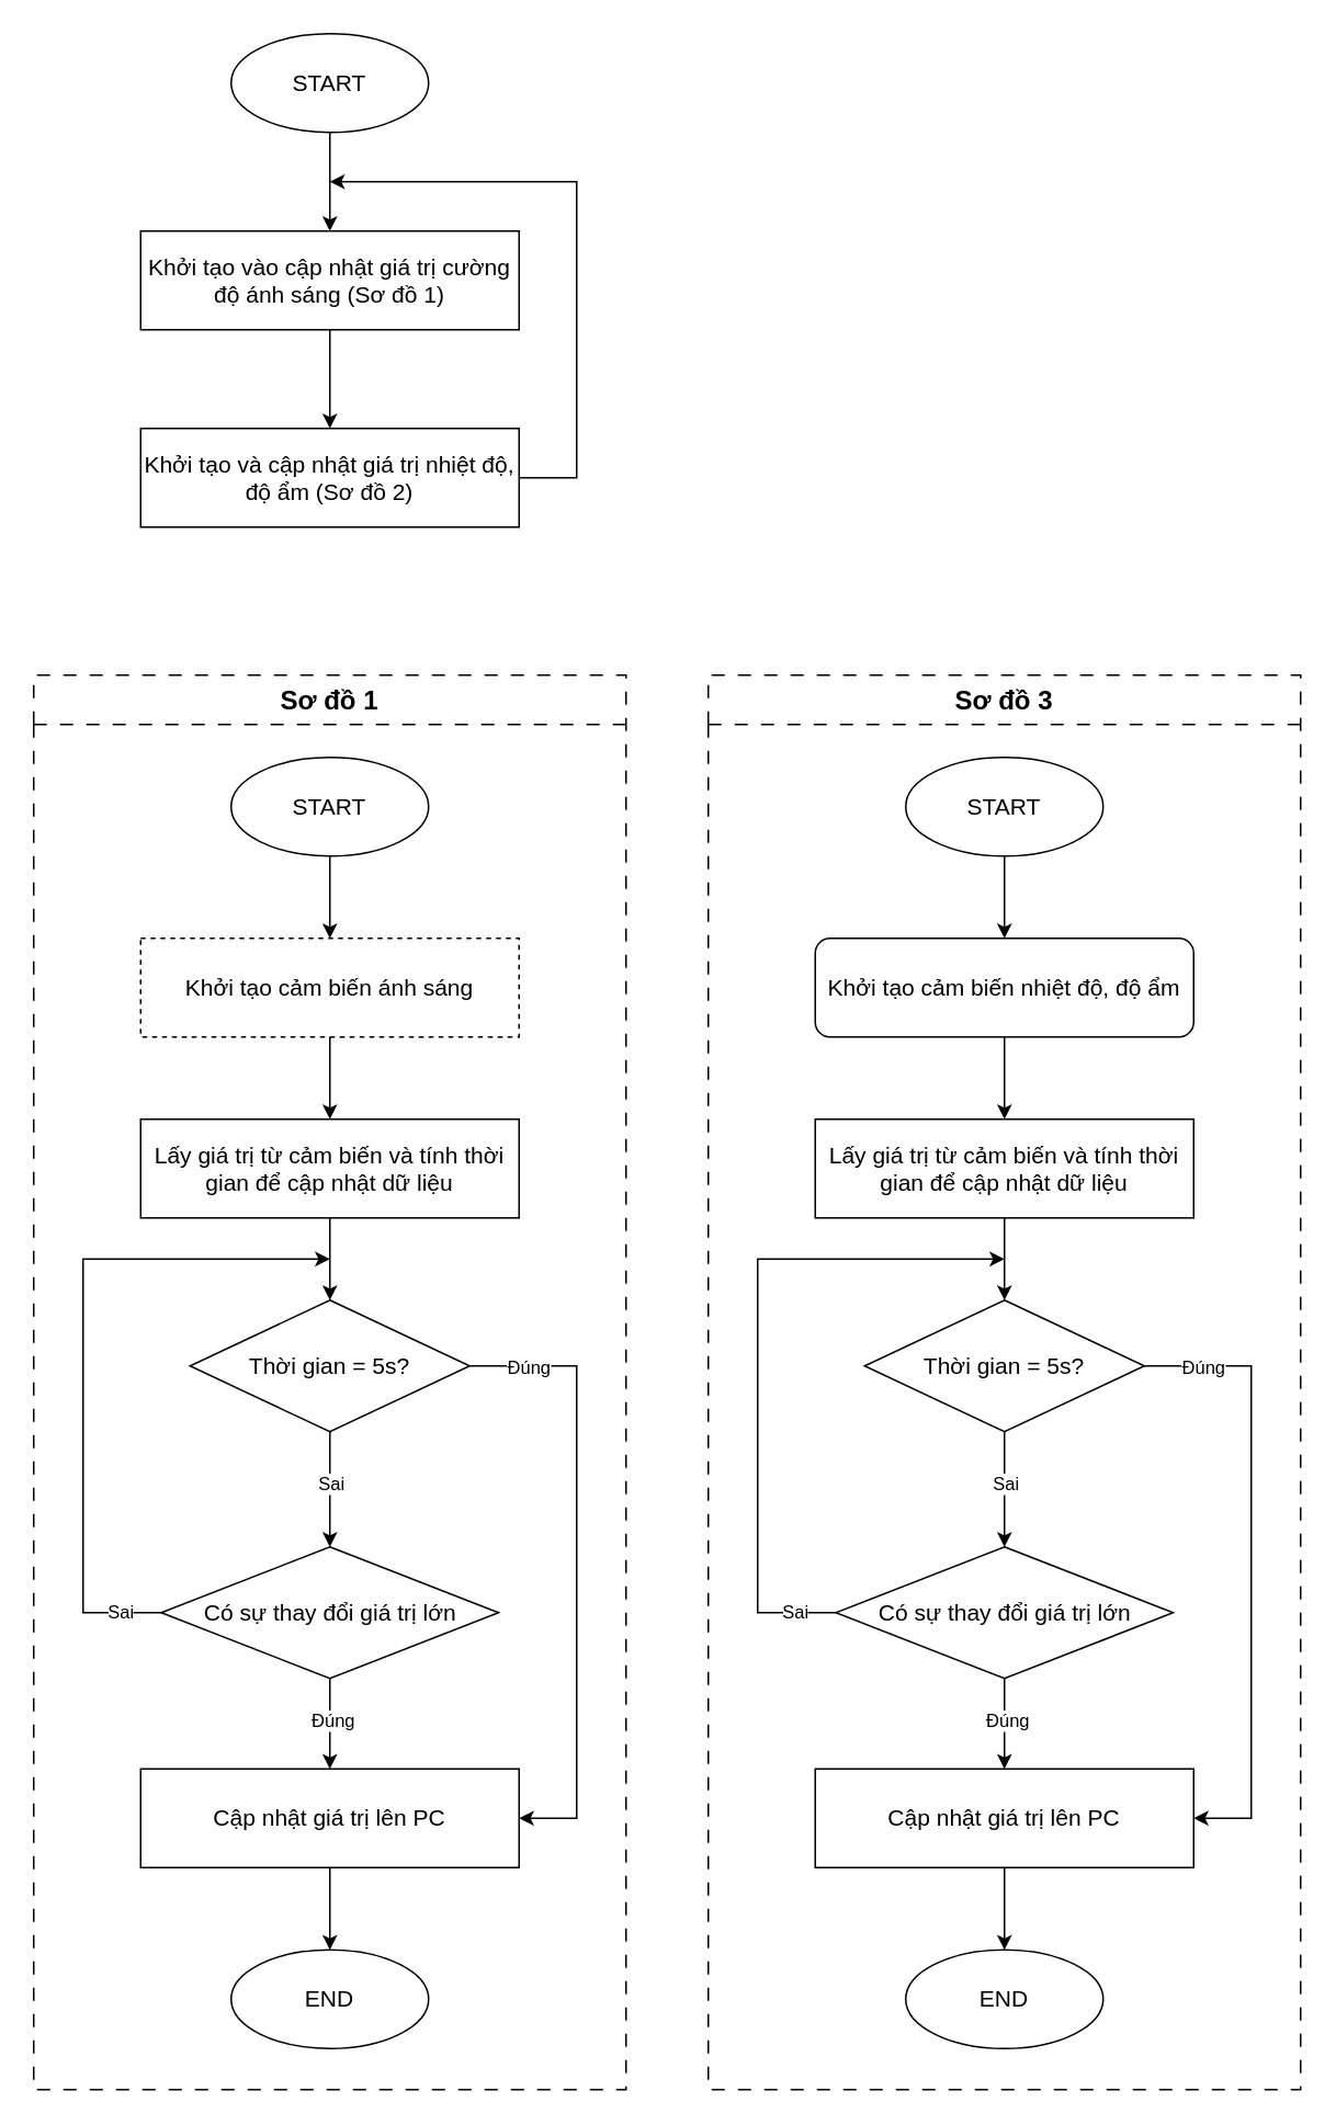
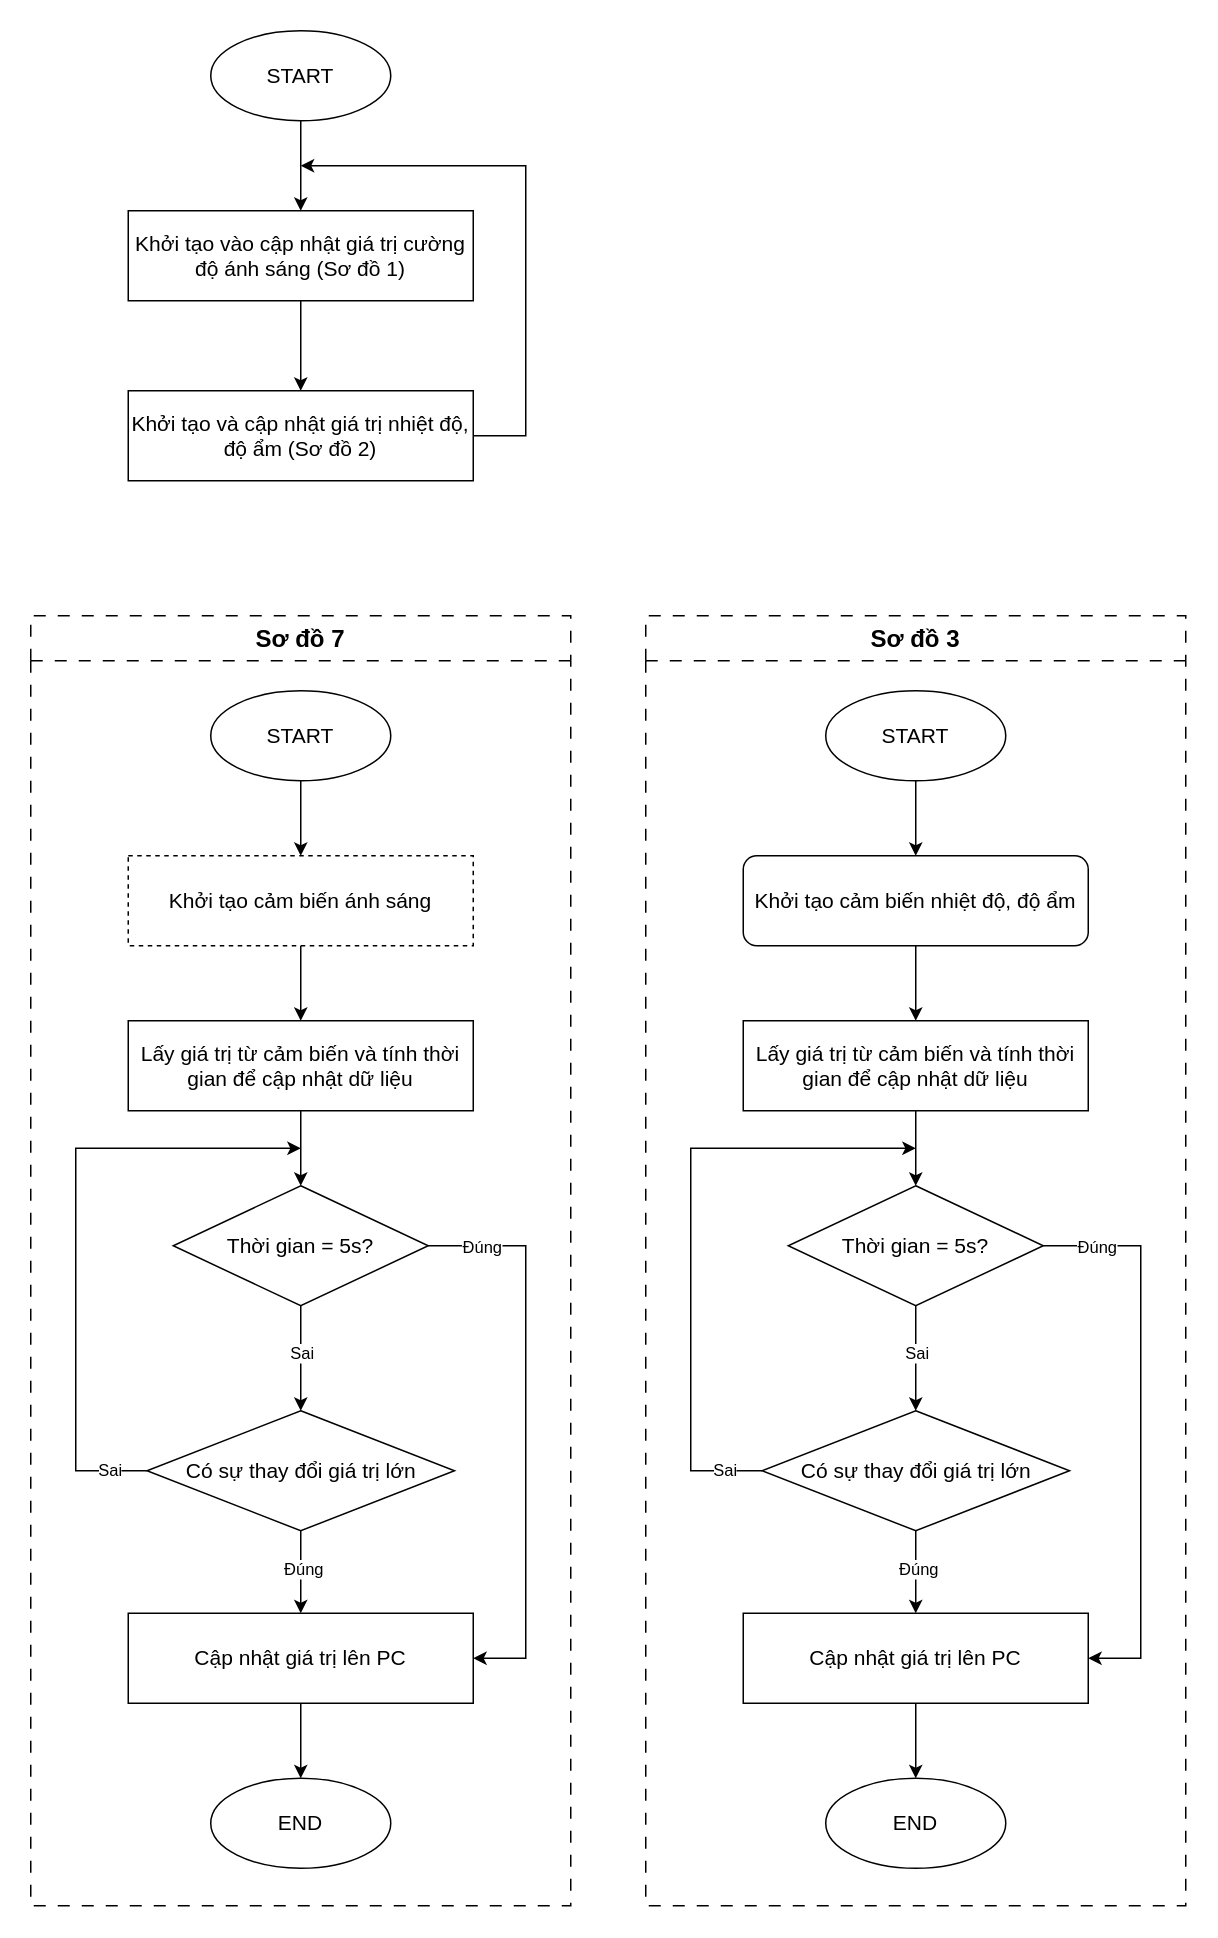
  <mxCell id="0" />
  <mxCell id="1" parent="0" />
- <mxCell id="2" value="&lt;font style=&quot;font-size: 16px;&quot;&gt;Sơ đồ 1&lt;/font&gt;" style="swimlane;whiteSpace=wrap;html=1;dashed=1;dashPattern=8 8;container=0;startSize=30;" vertex="1" parent="1"><mxGeometry x="20" y="410" width="360" height="860" as="geometry" /></mxCell>
+ <mxCell id="2" value="&lt;font style=&quot;font-size: 16px;&quot;&gt;Sơ đồ 7&lt;/font&gt;" style="swimlane;whiteSpace=wrap;html=1;dashed=1;dashPattern=8 8;container=0;startSize=30;" vertex="1" parent="1"><mxGeometry x="20" y="410" width="360" height="860" as="geometry" /></mxCell>
  <mxCell id="3" value="" style="group" vertex="1" connectable="0" parent="1"><mxGeometry x="50" y="460" width="300" height="785" as="geometry" /></mxCell>
  <mxCell id="4" value="&lt;font style=&quot;font-size: 14px;&quot;&gt;START&lt;/font&gt;" style="ellipse;whiteSpace=wrap;html=1;container=0;" vertex="1" parent="3"><mxGeometry x="90" width="120" height="60" as="geometry" /></mxCell>
  <mxCell id="5" value="&lt;font style=&quot;font-size: 14px;&quot;&gt;Khởi tạo cảm biến ánh sáng&lt;/font&gt;" style="rounded=0;whiteSpace=wrap;html=1;container=0;dashed=1;" vertex="1" parent="3"><mxGeometry x="35" y="110" width="230" height="60" as="geometry" /></mxCell>
  <mxCell id="6" value="" style="edgeStyle=orthogonalEdgeStyle;rounded=0;orthogonalLoop=1;jettySize=auto;html=1;" edge="1" parent="3" source="4" target="5"><mxGeometry relative="1" as="geometry" /></mxCell>
  <mxCell id="7" value="&lt;font style=&quot;font-size: 14px;&quot;&gt;Lấy giá trị từ cảm biến và tính thời gian để cập nhật dữ liệu&lt;/font&gt;" style="rounded=0;whiteSpace=wrap;html=1;container=0;" vertex="1" parent="3"><mxGeometry x="35" y="220" width="230" height="60" as="geometry" /></mxCell>
  <mxCell id="8" value="" style="edgeStyle=orthogonalEdgeStyle;rounded=0;orthogonalLoop=1;jettySize=auto;html=1;" edge="1" parent="3" source="5" target="7"><mxGeometry relative="1" as="geometry" /></mxCell>
  <mxCell id="9" value="&lt;font style=&quot;font-size: 14px;&quot;&gt;Thời gian = 5s?&lt;/font&gt;" style="rhombus;whiteSpace=wrap;html=1;container=0;" vertex="1" parent="3"><mxGeometry x="65" y="330" width="170" height="80" as="geometry" /></mxCell>
  <mxCell id="10" value="" style="edgeStyle=orthogonalEdgeStyle;rounded=0;orthogonalLoop=1;jettySize=auto;html=1;" edge="1" parent="3" source="7" target="9"><mxGeometry relative="1" as="geometry" /></mxCell>
  <mxCell id="11" style="edgeStyle=orthogonalEdgeStyle;rounded=0;orthogonalLoop=1;jettySize=auto;html=1;exitX=0;exitY=0.5;exitDx=0;exitDy=0;" edge="1" parent="3" source="13"><mxGeometry relative="1" as="geometry"><mxPoint x="150" y="305" as="targetPoint" /><mxPoint x="65" y="520" as="sourcePoint" /><Array as="points"><mxPoint y="520" /><mxPoint y="305" /></Array></mxGeometry></mxCell>
  <mxCell id="12" value="Sai" style="edgeLabel;html=1;align=center;verticalAlign=middle;resizable=0;points=[];container=0;" vertex="1" connectable="0" parent="11"><mxGeometry x="-0.828" relative="1" as="geometry"><mxPoint x="10" y="-1" as="offset" /></mxGeometry></mxCell>
  <mxCell id="13" value="&lt;font style=&quot;font-size: 14px;&quot;&gt;Có sự thay đổi giá trị lớn&lt;/font&gt;" style="rhombus;whiteSpace=wrap;html=1;container=0;" vertex="1" parent="3"><mxGeometry x="47.5" y="480" width="205" height="80" as="geometry" /></mxCell>
  <mxCell id="14" value="" style="edgeStyle=orthogonalEdgeStyle;rounded=0;orthogonalLoop=1;jettySize=auto;html=1;" edge="1" parent="3" source="9" target="13"><mxGeometry relative="1" as="geometry" /></mxCell>
  <mxCell id="15" value="Sai" style="edgeLabel;html=1;align=center;verticalAlign=middle;resizable=0;points=[];container=0;" vertex="1" connectable="0" parent="14"><mxGeometry x="-0.108" relative="1" as="geometry"><mxPoint as="offset" /></mxGeometry></mxCell>
  <mxCell id="16" value="&lt;font style=&quot;font-size: 14px;&quot;&gt;Cập nhật giá trị lên PC&lt;/font&gt;" style="rounded=0;whiteSpace=wrap;html=1;container=0;" vertex="1" parent="3"><mxGeometry x="35" y="615" width="230" height="60" as="geometry" /></mxCell>
  <mxCell id="17" style="edgeStyle=orthogonalEdgeStyle;rounded=0;orthogonalLoop=1;jettySize=auto;html=1;entryX=1;entryY=0.5;entryDx=0;entryDy=0;" edge="1" parent="3" source="9" target="16"><mxGeometry relative="1" as="geometry"><Array as="points"><mxPoint x="300" y="370" /><mxPoint x="300" y="645" /></Array></mxGeometry></mxCell>
  <mxCell id="18" value="Đúng" style="edgeLabel;html=1;align=center;verticalAlign=middle;resizable=0;points=[];container=0;" vertex="1" connectable="0" parent="17"><mxGeometry x="-0.811" relative="1" as="geometry"><mxPoint as="offset" /></mxGeometry></mxCell>
  <mxCell id="19" value="" style="edgeStyle=orthogonalEdgeStyle;rounded=0;orthogonalLoop=1;jettySize=auto;html=1;" edge="1" parent="3" source="13" target="16"><mxGeometry relative="1" as="geometry" /></mxCell>
  <mxCell id="20" value="Đúng" style="edgeLabel;html=1;align=center;verticalAlign=middle;resizable=0;points=[];container=0;" vertex="1" connectable="0" parent="19"><mxGeometry x="-0.156" y="1" relative="1" as="geometry"><mxPoint y="2" as="offset" /></mxGeometry></mxCell>
  <mxCell id="21" value="&lt;font style=&quot;font-size: 14px;&quot;&gt;END&lt;/font&gt;" style="ellipse;whiteSpace=wrap;html=1;container=0;" vertex="1" parent="3"><mxGeometry x="90" y="725" width="120" height="60" as="geometry" /></mxCell>
  <mxCell id="22" value="" style="edgeStyle=orthogonalEdgeStyle;rounded=0;orthogonalLoop=1;jettySize=auto;html=1;" edge="1" parent="3" source="16" target="21"><mxGeometry relative="1" as="geometry" /></mxCell>
  <mxCell id="23" value="&lt;font style=&quot;font-size: 16px;&quot;&gt;Sơ đồ 3&lt;/font&gt;" style="swimlane;whiteSpace=wrap;html=1;dashed=1;dashPattern=8 8;container=0;startSize=30;" vertex="1" parent="1"><mxGeometry x="430" y="410" width="360" height="860" as="geometry" /></mxCell>
  <mxCell id="24" value="" style="group" vertex="1" connectable="0" parent="1"><mxGeometry x="460" y="460" width="300" height="785" as="geometry" /></mxCell>
  <mxCell id="25" value="&lt;font style=&quot;font-size: 14px;&quot;&gt;START&lt;/font&gt;" style="ellipse;whiteSpace=wrap;html=1;container=0;" vertex="1" parent="24"><mxGeometry x="90" width="120" height="60" as="geometry" /></mxCell>
  <mxCell id="26" value="&lt;font style=&quot;font-size: 14px;&quot;&gt;Khởi tạo cảm biến nhiệt độ, độ ẩm&lt;/font&gt;" style="whiteSpace=wrap;html=1;container=0;rounded=1;" vertex="1" parent="24"><mxGeometry x="35" y="110" width="230" height="60" as="geometry" /></mxCell>
  <mxCell id="27" value="" style="edgeStyle=orthogonalEdgeStyle;rounded=0;orthogonalLoop=1;jettySize=auto;html=1;" edge="1" parent="24" source="25" target="26"><mxGeometry relative="1" as="geometry" /></mxCell>
  <mxCell id="28" value="&lt;font style=&quot;font-size: 14px;&quot;&gt;Lấy giá trị từ cảm biến và tính thời gian để cập nhật dữ liệu&lt;/font&gt;" style="rounded=0;whiteSpace=wrap;html=1;container=0;" vertex="1" parent="24"><mxGeometry x="35" y="220" width="230" height="60" as="geometry" /></mxCell>
  <mxCell id="29" value="" style="edgeStyle=orthogonalEdgeStyle;rounded=0;orthogonalLoop=1;jettySize=auto;html=1;" edge="1" parent="24" source="26" target="28"><mxGeometry relative="1" as="geometry" /></mxCell>
  <mxCell id="30" value="&lt;font style=&quot;font-size: 14px;&quot;&gt;Thời gian = 5s?&lt;/font&gt;" style="rhombus;whiteSpace=wrap;html=1;container=0;" vertex="1" parent="24"><mxGeometry x="65" y="330" width="170" height="80" as="geometry" /></mxCell>
  <mxCell id="31" value="" style="edgeStyle=orthogonalEdgeStyle;rounded=0;orthogonalLoop=1;jettySize=auto;html=1;" edge="1" parent="24" source="28" target="30"><mxGeometry relative="1" as="geometry" /></mxCell>
  <mxCell id="32" style="edgeStyle=orthogonalEdgeStyle;rounded=0;orthogonalLoop=1;jettySize=auto;html=1;exitX=0;exitY=0.5;exitDx=0;exitDy=0;" edge="1" parent="24" source="34"><mxGeometry relative="1" as="geometry"><mxPoint x="150" y="305" as="targetPoint" /><mxPoint x="65" y="520" as="sourcePoint" /><Array as="points"><mxPoint y="520" /><mxPoint y="305" /></Array></mxGeometry></mxCell>
  <mxCell id="33" value="Sai" style="edgeLabel;html=1;align=center;verticalAlign=middle;resizable=0;points=[];container=0;" vertex="1" connectable="0" parent="32"><mxGeometry x="-0.828" relative="1" as="geometry"><mxPoint x="10" y="-1" as="offset" /></mxGeometry></mxCell>
  <mxCell id="34" value="&lt;font style=&quot;font-size: 14px;&quot;&gt;Có sự thay đổi giá trị lớn&lt;/font&gt;" style="rhombus;whiteSpace=wrap;html=1;container=0;" vertex="1" parent="24"><mxGeometry x="47.5" y="480" width="205" height="80" as="geometry" /></mxCell>
  <mxCell id="35" value="" style="edgeStyle=orthogonalEdgeStyle;rounded=0;orthogonalLoop=1;jettySize=auto;html=1;" edge="1" parent="24" source="30" target="34"><mxGeometry relative="1" as="geometry" /></mxCell>
  <mxCell id="36" value="Sai" style="edgeLabel;html=1;align=center;verticalAlign=middle;resizable=0;points=[];container=0;" vertex="1" connectable="0" parent="35"><mxGeometry x="-0.108" relative="1" as="geometry"><mxPoint as="offset" /></mxGeometry></mxCell>
  <mxCell id="37" value="&lt;font style=&quot;font-size: 14px;&quot;&gt;Cập nhật giá trị lên PC&lt;/font&gt;" style="rounded=0;whiteSpace=wrap;html=1;container=0;" vertex="1" parent="24"><mxGeometry x="35" y="615" width="230" height="60" as="geometry" /></mxCell>
  <mxCell id="38" style="edgeStyle=orthogonalEdgeStyle;rounded=0;orthogonalLoop=1;jettySize=auto;html=1;entryX=1;entryY=0.5;entryDx=0;entryDy=0;" edge="1" parent="24" source="30" target="37"><mxGeometry relative="1" as="geometry"><Array as="points"><mxPoint x="300" y="370" /><mxPoint x="300" y="645" /></Array></mxGeometry></mxCell>
  <mxCell id="39" value="Đúng" style="edgeLabel;html=1;align=center;verticalAlign=middle;resizable=0;points=[];container=0;" vertex="1" connectable="0" parent="38"><mxGeometry x="-0.811" relative="1" as="geometry"><mxPoint as="offset" /></mxGeometry></mxCell>
  <mxCell id="40" value="" style="edgeStyle=orthogonalEdgeStyle;rounded=0;orthogonalLoop=1;jettySize=auto;html=1;" edge="1" parent="24" source="34" target="37"><mxGeometry relative="1" as="geometry" /></mxCell>
  <mxCell id="41" value="Đúng" style="edgeLabel;html=1;align=center;verticalAlign=middle;resizable=0;points=[];container=0;" vertex="1" connectable="0" parent="40"><mxGeometry x="-0.156" y="1" relative="1" as="geometry"><mxPoint y="2" as="offset" /></mxGeometry></mxCell>
  <mxCell id="42" value="&lt;font style=&quot;font-size: 14px;&quot;&gt;END&lt;/font&gt;" style="ellipse;whiteSpace=wrap;html=1;container=0;" vertex="1" parent="24"><mxGeometry x="90" y="725" width="120" height="60" as="geometry" /></mxCell>
  <mxCell id="43" value="" style="edgeStyle=orthogonalEdgeStyle;rounded=0;orthogonalLoop=1;jettySize=auto;html=1;" edge="1" parent="24" source="37" target="42"><mxGeometry relative="1" as="geometry" /></mxCell>
  <mxCell id="44" value="" style="group" vertex="1" connectable="0" parent="1"><mxGeometry x="85" y="20" width="265" height="300" as="geometry" /></mxCell>
  <mxCell id="45" value="&lt;font style=&quot;font-size: 14px;&quot;&gt;START&lt;/font&gt;" style="ellipse;whiteSpace=wrap;html=1;" vertex="1" parent="44"><mxGeometry x="55" width="120" height="60" as="geometry" /></mxCell>
  <mxCell id="46" value="&lt;font style=&quot;font-size: 14px;&quot;&gt;Khởi tạo vào cập nhật giá trị cường độ ánh sáng (Sơ đồ 1)&lt;/font&gt;" style="rounded=0;whiteSpace=wrap;html=1;" vertex="1" parent="44"><mxGeometry y="120" width="230" height="60" as="geometry" /></mxCell>
  <mxCell id="47" value="" style="edgeStyle=orthogonalEdgeStyle;rounded=0;orthogonalLoop=1;jettySize=auto;html=1;" edge="1" parent="44" source="45" target="46"><mxGeometry relative="1" as="geometry" /></mxCell>
  <mxCell id="48" style="edgeStyle=orthogonalEdgeStyle;rounded=0;orthogonalLoop=1;jettySize=auto;html=1;exitX=1;exitY=0.5;exitDx=0;exitDy=0;" edge="1" parent="44" source="49"><mxGeometry relative="1" as="geometry"><mxPoint x="115" y="90" as="targetPoint" /><Array as="points"><mxPoint x="265" y="270" /><mxPoint x="265" y="90" /></Array></mxGeometry></mxCell>
  <mxCell id="49" value="&lt;font style=&quot;font-size: 14px;&quot;&gt;Khởi tạo và cập nhật giá trị nhiệt độ, độ ẩm (Sơ đồ 2)&lt;/font&gt;" style="rounded=0;whiteSpace=wrap;html=1;" vertex="1" parent="44"><mxGeometry y="240" width="230" height="60" as="geometry" /></mxCell>
  <mxCell id="50" value="" style="edgeStyle=orthogonalEdgeStyle;rounded=0;orthogonalLoop=1;jettySize=auto;html=1;" edge="1" parent="44" source="46" target="49"><mxGeometry relative="1" as="geometry" /></mxCell>
